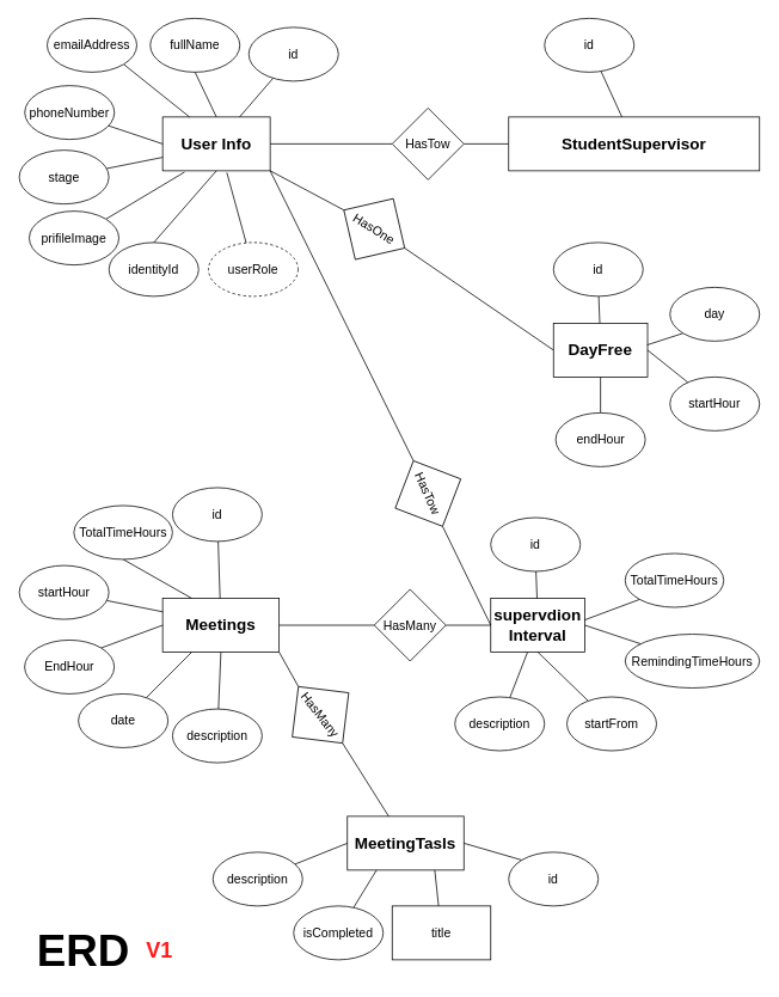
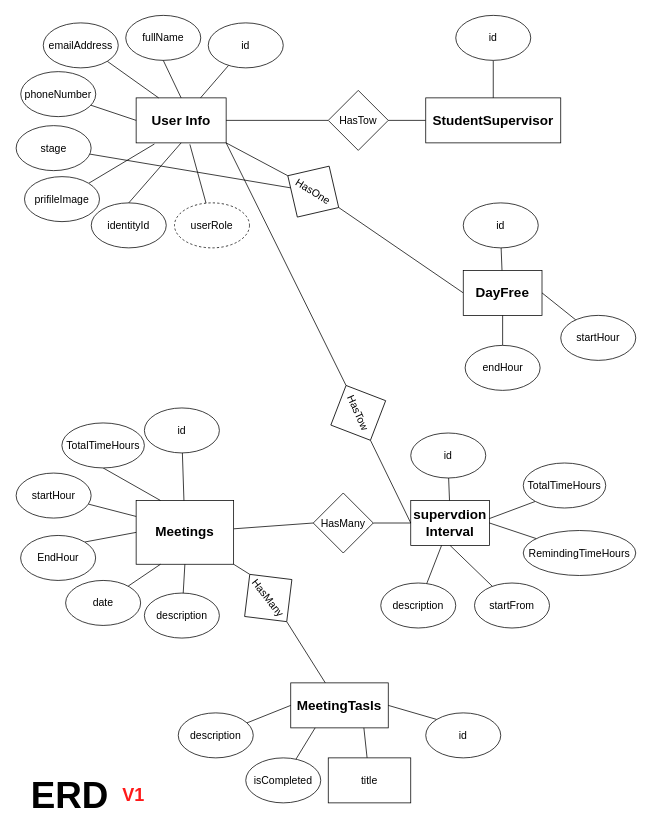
  <mxCell id="0" />
  <mxCell id="1" parent="0" />
  <mxCell id="2" style="edgeStyle=none;rounded=0;orthogonalLoop=1;jettySize=auto;html=1;exitX=1;exitY=1;exitDx=0;exitDy=0;entryX=0;entryY=0.5;entryDx=0;entryDy=0;endArrow=none;endFill=0;fontSize=14;" parent="1" source="3" target="50" edge="1"><mxGeometry relative="1" as="geometry" /></mxCell>
  <mxCell id="3" value="User Info" style="rounded=0;whiteSpace=wrap;html=1;fontStyle=1;fontSize=18;" parent="1" vertex="1"><mxGeometry x="180.85" y="130" width="120" height="60" as="geometry" /></mxCell>
  <mxCell id="4" value="fullName" style="ellipse;whiteSpace=wrap;html=1;fontStyle=0;fontSize=14;" parent="1" vertex="1"><mxGeometry x="167" y="20" width="100" height="60" as="geometry" /></mxCell>
  <mxCell id="5" style="rounded=0;orthogonalLoop=1;jettySize=auto;html=1;exitX=1;exitY=1;exitDx=0;exitDy=0;entryX=0.25;entryY=0;entryDx=0;entryDy=0;fontSize=14;endArrow=none;endFill=0;" parent="1" source="6" target="3" edge="1"><mxGeometry relative="1" as="geometry" /></mxCell>
- <mxCell id="6" value="emailAddress" style="ellipse;whiteSpace=wrap;html=1;fontStyle=0;fontSize=14;" parent="1" vertex="1"><mxGeometry x="52" y="20" width="100" height="60" as="geometry" /></mxCell>
+ <mxCell id="6" value="emailAddress" style="ellipse;whiteSpace=wrap;html=1;fontStyle=0;fontSize=14;" parent="1" vertex="1"><mxGeometry x="57" y="30" width="100" height="60" as="geometry" /></mxCell>
  <mxCell id="7" style="rounded=0;orthogonalLoop=1;jettySize=auto;html=1;entryX=0;entryY=0.5;entryDx=0;entryDy=0;fontSize=14;endArrow=none;endFill=0;" parent="1" source="8" target="3" edge="1"><mxGeometry relative="1" as="geometry" /></mxCell>
  <mxCell id="8" value="phoneNumber" style="ellipse;whiteSpace=wrap;html=1;fontStyle=0;fontSize=14;" parent="1" vertex="1"><mxGeometry x="27" y="95" width="100" height="60" as="geometry" /></mxCell>
- <mxCell id="9" style="rounded=0;orthogonalLoop=1;jettySize=auto;html=1;entryX=0;entryY=0.75;entryDx=0;entryDy=0;fontSize=14;endArrow=none;endFill=0;" parent="1" source="10" target="3" edge="1"><mxGeometry relative="1" as="geometry" /></mxCell>
+ <mxCell id="9" style="rounded=0;orthogonalLoop=1;jettySize=auto;html=1;fontSize=14;endArrow=none;endFill=0;" parent="1" source="10" target="37" edge="1"><mxGeometry relative="1" as="geometry" /></mxCell>
  <mxCell id="10" value="stage" style="ellipse;whiteSpace=wrap;html=1;fontStyle=0;fontSize=14;" parent="1" vertex="1"><mxGeometry x="20.85" y="167" width="100" height="60" as="geometry" /></mxCell>
  <mxCell id="11" style="rounded=0;orthogonalLoop=1;jettySize=auto;html=1;entryX=0.203;entryY=1.025;entryDx=0;entryDy=0;fontSize=14;entryPerimeter=0;endArrow=none;endFill=0;" parent="1" source="12" target="3" edge="1"><mxGeometry relative="1" as="geometry" /></mxCell>
  <mxCell id="12" value="prifileImage" style="ellipse;whiteSpace=wrap;html=1;fontStyle=0;fontSize=14;" parent="1" vertex="1"><mxGeometry x="32" y="235" width="100" height="60" as="geometry" /></mxCell>
  <mxCell id="13" style="rounded=0;orthogonalLoop=1;jettySize=auto;html=1;exitX=0.5;exitY=0;exitDx=0;exitDy=0;entryX=0.5;entryY=1;entryDx=0;entryDy=0;fontSize=14;endArrow=none;endFill=0;" parent="1" source="14" target="3" edge="1"><mxGeometry relative="1" as="geometry" /></mxCell>
  <mxCell id="14" value="identityId" style="ellipse;whiteSpace=wrap;html=1;fontStyle=0;fontSize=14;" parent="1" vertex="1"><mxGeometry x="121" y="270" width="100" height="60" as="geometry" /></mxCell>
  <mxCell id="15" style="rounded=0;orthogonalLoop=1;jettySize=auto;html=1;entryX=0.597;entryY=1.033;entryDx=0;entryDy=0;entryPerimeter=0;fontSize=14;endArrow=none;endFill=0;" parent="1" source="16" target="3" edge="1"><mxGeometry relative="1" as="geometry" /></mxCell>
  <mxCell id="16" value="userRole" style="ellipse;whiteSpace=wrap;html=1;fontStyle=0;fontSize=14;dashed=1;" parent="1" vertex="1"><mxGeometry x="232" y="270" width="100" height="60" as="geometry" /></mxCell>
  <mxCell id="17" value="" style="endArrow=none;html=1;fontSize=14;exitX=0.5;exitY=1;exitDx=0;exitDy=0;entryX=0.5;entryY=0;entryDx=0;entryDy=0;endFill=0;" parent="1" source="4" target="3" edge="1"><mxGeometry width="50" height="50" relative="1" as="geometry"><mxPoint x="110.85" y="240" as="sourcePoint" /><mxPoint x="160.85" y="190" as="targetPoint" /></mxGeometry></mxCell>
  <mxCell id="18" style="edgeStyle=none;rounded=0;orthogonalLoop=1;jettySize=auto;html=1;entryX=1;entryY=0.5;entryDx=0;entryDy=0;endArrow=none;endFill=0;fontSize=14;" parent="1" source="19" target="25" edge="1"><mxGeometry relative="1" as="geometry" /></mxCell>
- <mxCell id="19" value="StudentSupervisor" style="rounded=0;whiteSpace=wrap;html=1;fontStyle=1;fontSize=18;" parent="1" vertex="1"><mxGeometry x="567" y="130" width="280" height="60" as="geometry" /></mxCell>
+ <mxCell id="19" value="StudentSupervisor" style="rounded=0;whiteSpace=wrap;html=1;fontStyle=1;fontSize=18;" parent="1" vertex="1"><mxGeometry x="567" y="130" width="180" height="60" as="geometry" /></mxCell>
  <mxCell id="20" style="rounded=0;orthogonalLoop=1;jettySize=auto;html=1;fontSize=14;endArrow=none;endFill=0;" parent="1" source="21" target="3" edge="1"><mxGeometry relative="1" as="geometry" /></mxCell>
  <mxCell id="21" value="id" style="ellipse;whiteSpace=wrap;html=1;fontStyle=0;fontSize=14;" parent="1" vertex="1"><mxGeometry x="277" y="30" width="100" height="60" as="geometry" /></mxCell>
  <mxCell id="22" style="edgeStyle=none;rounded=0;orthogonalLoop=1;jettySize=auto;html=1;endArrow=none;endFill=0;fontSize=14;" parent="1" source="23" target="19" edge="1"><mxGeometry relative="1" as="geometry" /></mxCell>
  <mxCell id="23" value="id" style="ellipse;whiteSpace=wrap;html=1;fontStyle=0;fontSize=14;" parent="1" vertex="1"><mxGeometry x="607" y="20" width="100" height="60" as="geometry" /></mxCell>
  <mxCell id="24" style="edgeStyle=none;rounded=0;orthogonalLoop=1;jettySize=auto;html=1;entryX=1;entryY=0.5;entryDx=0;entryDy=0;endArrow=none;endFill=0;fontSize=14;exitX=0;exitY=0.5;exitDx=0;exitDy=0;" parent="1" source="25" target="3" edge="1"><mxGeometry relative="1" as="geometry"><mxPoint x="377.004" y="173.846" as="sourcePoint" /></mxGeometry></mxCell>
  <mxCell id="25" value="HasTow" style="rhombus;whiteSpace=wrap;html=1;fontSize=14;" parent="1" vertex="1"><mxGeometry x="437" y="120" width="80" height="80" as="geometry" /></mxCell>
  <mxCell id="26" value="" style="edgeStyle=none;rounded=0;orthogonalLoop=1;jettySize=auto;html=1;endArrow=none;endFill=0;fontSize=14;exitX=0;exitY=0.5;exitDx=0;exitDy=0;entryX=1;entryY=0.5;entryDx=0;entryDy=0;" parent="1" source="27" target="37" edge="1"><mxGeometry relative="1" as="geometry" /></mxCell>
  <mxCell id="27" value="DayFree" style="rounded=0;whiteSpace=wrap;html=1;fontStyle=1;fontSize=18;" parent="1" vertex="1"><mxGeometry x="617" y="360" width="105" height="60" as="geometry" /></mxCell>
  <mxCell id="28" style="edgeStyle=none;rounded=0;orthogonalLoop=1;jettySize=auto;html=1;endArrow=none;endFill=0;fontSize=14;" parent="1" source="29" target="27" edge="1"><mxGeometry relative="1" as="geometry" /></mxCell>
  <mxCell id="29" value="id" style="ellipse;whiteSpace=wrap;html=1;fontStyle=0;fontSize=14;" parent="1" vertex="1"><mxGeometry x="617" y="270" width="100" height="60" as="geometry" /></mxCell>
- <mxCell id="30" style="edgeStyle=none;rounded=0;orthogonalLoop=1;jettySize=auto;html=1;exitX=0;exitY=1;exitDx=0;exitDy=0;entryX=0.997;entryY=0.403;entryDx=0;entryDy=0;entryPerimeter=0;endArrow=none;endFill=0;fontSize=14;" parent="1" source="31" target="27" edge="1"><mxGeometry relative="1" as="geometry" /></mxCell>
- <mxCell id="31" value="day" style="ellipse;whiteSpace=wrap;html=1;fontStyle=0;fontSize=14;" parent="1" vertex="1"><mxGeometry x="747" y="320" width="100" height="60" as="geometry" /></mxCell>
  <mxCell id="32" style="edgeStyle=none;rounded=0;orthogonalLoop=1;jettySize=auto;html=1;endArrow=none;endFill=0;fontSize=14;entryX=1;entryY=0.5;entryDx=0;entryDy=0;" parent="1" source="33" target="27" edge="1"><mxGeometry relative="1" as="geometry"><mxPoint x="712" y="440" as="targetPoint" /></mxGeometry></mxCell>
  <mxCell id="33" value="startHour" style="ellipse;whiteSpace=wrap;html=1;fontStyle=0;fontSize=14;" parent="1" vertex="1"><mxGeometry x="747" y="420" width="100" height="60" as="geometry" /></mxCell>
  <mxCell id="34" style="edgeStyle=none;rounded=0;orthogonalLoop=1;jettySize=auto;html=1;entryX=0.5;entryY=1;entryDx=0;entryDy=0;endArrow=none;endFill=0;fontSize=14;" parent="1" source="35" target="27" edge="1"><mxGeometry relative="1" as="geometry" /></mxCell>
  <mxCell id="35" value="endHour" style="ellipse;whiteSpace=wrap;html=1;fontStyle=0;fontSize=14;" parent="1" vertex="1"><mxGeometry x="619.5" y="460" width="100" height="60" as="geometry" /></mxCell>
  <mxCell id="36" style="edgeStyle=none;rounded=0;orthogonalLoop=1;jettySize=auto;html=1;entryX=1;entryY=1;entryDx=0;entryDy=0;endArrow=none;endFill=0;fontSize=14;exitX=0;exitY=0.5;exitDx=0;exitDy=0;" parent="1" source="37" target="3" edge="1"><mxGeometry relative="1" as="geometry" /></mxCell>
  <mxCell id="37" value="HasOne" style="rhombus;whiteSpace=wrap;html=1;fontSize=14;rotation=32;" parent="1" vertex="1"><mxGeometry x="377" y="215" width="80" height="80" as="geometry" /></mxCell>
  <mxCell id="38" value="supervdion&lt;br&gt;Interval" style="rounded=0;whiteSpace=wrap;html=1;fontStyle=1;fontSize=18;" parent="1" vertex="1"><mxGeometry x="547" y="666.84" width="105" height="60" as="geometry" /></mxCell>
  <mxCell id="39" style="edgeStyle=none;rounded=0;orthogonalLoop=1;jettySize=auto;html=1;endArrow=none;endFill=0;fontSize=14;" parent="1" source="40" target="38" edge="1"><mxGeometry relative="1" as="geometry" /></mxCell>
  <mxCell id="40" value="id" style="ellipse;whiteSpace=wrap;html=1;fontStyle=0;fontSize=14;" parent="1" vertex="1"><mxGeometry x="547" y="576.84" width="100" height="60" as="geometry" /></mxCell>
  <mxCell id="41" style="edgeStyle=none;rounded=0;orthogonalLoop=1;jettySize=auto;html=1;exitX=0;exitY=1;exitDx=0;exitDy=0;entryX=0.997;entryY=0.403;entryDx=0;entryDy=0;entryPerimeter=0;endArrow=none;endFill=0;fontSize=14;" parent="1" source="42" target="38" edge="1"><mxGeometry relative="1" as="geometry" /></mxCell>
  <mxCell id="42" value="TotalTimeHours" style="ellipse;whiteSpace=wrap;html=1;fontStyle=0;fontSize=14;" parent="1" vertex="1"><mxGeometry x="697" y="616.84" width="110" height="60" as="geometry" /></mxCell>
  <mxCell id="43" style="edgeStyle=none;rounded=0;orthogonalLoop=1;jettySize=auto;html=1;endArrow=none;endFill=0;fontSize=14;entryX=1;entryY=0.5;entryDx=0;entryDy=0;" parent="1" source="44" target="38" edge="1"><mxGeometry relative="1" as="geometry"><mxPoint x="642" y="746.84" as="targetPoint" /></mxGeometry></mxCell>
  <mxCell id="44" value="RemindingTimeHours" style="ellipse;whiteSpace=wrap;html=1;fontStyle=0;fontSize=14;" parent="1" vertex="1"><mxGeometry x="697" y="706.84" width="150" height="60" as="geometry" /></mxCell>
  <mxCell id="45" style="edgeStyle=none;rounded=0;orthogonalLoop=1;jettySize=auto;html=1;entryX=0.5;entryY=1;entryDx=0;entryDy=0;endArrow=none;endFill=0;fontSize=14;" parent="1" source="46" target="38" edge="1"><mxGeometry relative="1" as="geometry" /></mxCell>
  <mxCell id="46" value="startFrom" style="ellipse;whiteSpace=wrap;html=1;fontStyle=0;fontSize=14;" parent="1" vertex="1"><mxGeometry x="632" y="776.84" width="100" height="60" as="geometry" /></mxCell>
  <mxCell id="47" style="edgeStyle=none;rounded=0;orthogonalLoop=1;jettySize=auto;html=1;entryX=0.391;entryY=1;entryDx=0;entryDy=0;entryPerimeter=0;endArrow=none;endFill=0;fontSize=14;" parent="1" source="48" target="38" edge="1"><mxGeometry relative="1" as="geometry" /></mxCell>
  <mxCell id="48" value="description" style="ellipse;whiteSpace=wrap;html=1;fontStyle=0;fontSize=14;" parent="1" vertex="1"><mxGeometry x="507" y="776.84" width="100" height="60" as="geometry" /></mxCell>
  <mxCell id="49" style="edgeStyle=none;rounded=0;orthogonalLoop=1;jettySize=auto;html=1;exitX=1;exitY=0.5;exitDx=0;exitDy=0;entryX=0;entryY=0.5;entryDx=0;entryDy=0;endArrow=none;endFill=0;fontSize=14;" parent="1" source="50" target="38" edge="1"><mxGeometry relative="1" as="geometry"><mxPoint x="529.368" y="560.002" as="sourcePoint" /></mxGeometry></mxCell>
  <mxCell id="50" value="HasTow" style="rhombus;whiteSpace=wrap;html=1;fontSize=14;rotation=66;" parent="1" vertex="1"><mxGeometry x="437" y="510" width="80" height="80" as="geometry" /></mxCell>
  <mxCell id="51" style="edgeStyle=none;rounded=0;orthogonalLoop=1;jettySize=auto;html=1;entryX=0;entryY=0.5;entryDx=0;entryDy=0;endArrow=none;endFill=0;fontSize=14;" parent="1" source="53" target="67" edge="1"><mxGeometry relative="1" as="geometry" /></mxCell>
  <mxCell id="52" style="edgeStyle=none;rounded=0;orthogonalLoop=1;jettySize=auto;html=1;exitX=1;exitY=1;exitDx=0;exitDy=0;entryX=0;entryY=0.5;entryDx=0;entryDy=0;endArrow=none;endFill=0;fontSize=14;" parent="1" source="53" target="78" edge="1"><mxGeometry relative="1" as="geometry" /></mxCell>
- <mxCell id="53" value="Meetings" style="rounded=0;whiteSpace=wrap;html=1;fontStyle=1;fontSize=18;" parent="1" vertex="1"><mxGeometry x="180.85" y="666.84" width="130" height="60" as="geometry" /></mxCell>
+ <mxCell id="53" value="Meetings" style="rounded=0;whiteSpace=wrap;html=1;fontStyle=1;fontSize=18;" parent="1" vertex="1"><mxGeometry x="180.85" y="666.84" width="130" height="85" as="geometry" /></mxCell>
  <mxCell id="54" style="edgeStyle=none;rounded=0;orthogonalLoop=1;jettySize=auto;html=1;endArrow=none;endFill=0;fontSize=14;" parent="1" source="55" target="53" edge="1"><mxGeometry relative="1" as="geometry" /></mxCell>
  <mxCell id="55" value="id" style="ellipse;whiteSpace=wrap;html=1;fontStyle=0;fontSize=14;" parent="1" vertex="1"><mxGeometry x="191.85" y="543.42" width="100" height="60" as="geometry" /></mxCell>
  <mxCell id="56" style="edgeStyle=none;rounded=0;orthogonalLoop=1;jettySize=auto;html=1;exitX=0.5;exitY=1;exitDx=0;exitDy=0;entryX=0.25;entryY=0;entryDx=0;entryDy=0;endArrow=none;endFill=0;fontSize=14;" parent="1" source="57" target="53" edge="1"><mxGeometry relative="1" as="geometry" /></mxCell>
  <mxCell id="57" value="TotalTimeHours" style="ellipse;whiteSpace=wrap;html=1;fontStyle=0;fontSize=14;" parent="1" vertex="1"><mxGeometry x="81.85" y="563.42" width="110" height="60" as="geometry" /></mxCell>
  <mxCell id="58" style="edgeStyle=none;rounded=0;orthogonalLoop=1;jettySize=auto;html=1;entryX=0;entryY=0.25;entryDx=0;entryDy=0;endArrow=none;endFill=0;fontSize=14;" parent="1" source="59" target="53" edge="1"><mxGeometry relative="1" as="geometry" /></mxCell>
  <mxCell id="59" value="startHour" style="ellipse;whiteSpace=wrap;html=1;fontStyle=0;fontSize=14;" parent="1" vertex="1"><mxGeometry x="20.85" y="630.26" width="100" height="60" as="geometry" /></mxCell>
  <mxCell id="60" style="edgeStyle=none;rounded=0;orthogonalLoop=1;jettySize=auto;html=1;entryX=0.5;entryY=1;entryDx=0;entryDy=0;endArrow=none;endFill=0;fontSize=14;" parent="1" source="61" target="53" edge="1"><mxGeometry relative="1" as="geometry" /></mxCell>
  <mxCell id="61" value="description" style="ellipse;whiteSpace=wrap;html=1;fontStyle=0;fontSize=14;" parent="1" vertex="1"><mxGeometry x="191.85" y="790.26" width="100" height="60" as="geometry" /></mxCell>
  <mxCell id="62" style="edgeStyle=none;rounded=0;orthogonalLoop=1;jettySize=auto;html=1;exitX=1;exitY=0;exitDx=0;exitDy=0;entryX=0;entryY=0.5;entryDx=0;entryDy=0;endArrow=none;endFill=0;fontSize=14;" parent="1" source="63" target="53" edge="1"><mxGeometry relative="1" as="geometry" /></mxCell>
  <mxCell id="63" value="EndHour" style="ellipse;whiteSpace=wrap;html=1;fontStyle=0;fontSize=14;" parent="1" vertex="1"><mxGeometry x="26.85" y="713.42" width="100" height="60" as="geometry" /></mxCell>
  <mxCell id="64" style="edgeStyle=none;rounded=0;orthogonalLoop=1;jettySize=auto;html=1;entryX=0.25;entryY=1;entryDx=0;entryDy=0;endArrow=none;endFill=0;fontSize=14;" parent="1" source="65" target="53" edge="1"><mxGeometry relative="1" as="geometry" /></mxCell>
  <mxCell id="65" value="date" style="ellipse;whiteSpace=wrap;html=1;fontStyle=0;fontSize=14;" parent="1" vertex="1"><mxGeometry x="86.85" y="773.42" width="100" height="60" as="geometry" /></mxCell>
  <mxCell id="66" style="edgeStyle=none;rounded=0;orthogonalLoop=1;jettySize=auto;html=1;entryX=0;entryY=0.5;entryDx=0;entryDy=0;endArrow=none;endFill=0;fontSize=14;" parent="1" source="67" target="38" edge="1"><mxGeometry relative="1" as="geometry" /></mxCell>
  <mxCell id="67" value="HasMany" style="rhombus;whiteSpace=wrap;html=1;fontSize=14;" parent="1" vertex="1"><mxGeometry x="417" y="656.84" width="80" height="80" as="geometry" /></mxCell>
  <mxCell id="68" style="edgeStyle=none;rounded=0;orthogonalLoop=1;jettySize=auto;html=1;entryX=1;entryY=0.5;entryDx=0;entryDy=0;endArrow=none;endFill=0;fontSize=14;" parent="1" source="69" target="78" edge="1"><mxGeometry relative="1" as="geometry" /></mxCell>
  <mxCell id="69" value="MeetingTasls" style="rounded=0;whiteSpace=wrap;html=1;fontStyle=1;fontSize=18;" parent="1" vertex="1"><mxGeometry x="387" y="910" width="130" height="60" as="geometry" /></mxCell>
  <mxCell id="70" style="edgeStyle=none;rounded=0;orthogonalLoop=1;jettySize=auto;html=1;exitX=0;exitY=0;exitDx=0;exitDy=0;entryX=1;entryY=0.5;entryDx=0;entryDy=0;endArrow=none;endFill=0;fontSize=14;" parent="1" source="71" target="69" edge="1"><mxGeometry relative="1" as="geometry" /></mxCell>
  <mxCell id="71" value="id" style="ellipse;whiteSpace=wrap;html=1;fontStyle=0;fontSize=14;" parent="1" vertex="1"><mxGeometry x="567" y="950" width="100" height="60" as="geometry" /></mxCell>
  <mxCell id="72" style="edgeStyle=none;rounded=0;orthogonalLoop=1;jettySize=auto;html=1;entryX=0.75;entryY=1;entryDx=0;entryDy=0;endArrow=none;endFill=0;fontSize=14;" parent="1" source="73" target="69" edge="1"><mxGeometry relative="1" as="geometry" /></mxCell>
  <mxCell id="73" value="title" style="whiteSpace=wrap;html=1;fontStyle=0;fontSize=14;rounded=0;" parent="1" vertex="1"><mxGeometry x="437" y="1010" width="110" height="60" as="geometry" /></mxCell>
  <mxCell id="74" style="edgeStyle=none;rounded=0;orthogonalLoop=1;jettySize=auto;html=1;entryX=0;entryY=0.5;entryDx=0;entryDy=0;endArrow=none;endFill=0;fontSize=14;" parent="1" source="75" target="69" edge="1"><mxGeometry relative="1" as="geometry" /></mxCell>
  <mxCell id="75" value="description" style="ellipse;whiteSpace=wrap;html=1;fontStyle=0;fontSize=14;" parent="1" vertex="1"><mxGeometry x="237" y="950" width="100" height="60" as="geometry" /></mxCell>
  <mxCell id="76" style="edgeStyle=none;rounded=0;orthogonalLoop=1;jettySize=auto;html=1;entryX=0.25;entryY=1;entryDx=0;entryDy=0;endArrow=none;endFill=0;fontSize=14;" parent="1" source="77" target="69" edge="1"><mxGeometry relative="1" as="geometry" /></mxCell>
  <mxCell id="77" value="isCompleted" style="ellipse;whiteSpace=wrap;html=1;fontStyle=0;fontSize=14;" parent="1" vertex="1"><mxGeometry x="327" y="1010" width="100" height="60" as="geometry" /></mxCell>
  <mxCell id="78" value="HasMany" style="rhombus;whiteSpace=wrap;html=1;fontSize=14;rotation=52;direction=east;" parent="1" vertex="1"><mxGeometry x="317" y="756.84" width="80" height="80" as="geometry" /></mxCell>
  <mxCell id="79" value="ERD" style="text;html=1;align=center;verticalAlign=middle;resizable=0;points=[];autosize=1;fontSize=49;fontStyle=1" vertex="1" parent="1"><mxGeometry x="32" y="1030" width="120" height="60" as="geometry" /></mxCell>
  <mxCell id="80" value="&lt;font style=&quot;font-size: 24px&quot; color=&quot;#ff1919&quot;&gt;&lt;b&gt;V1&lt;/b&gt;&lt;/font&gt;" style="text;html=1;align=center;verticalAlign=middle;resizable=0;points=[];autosize=1;" vertex="1" parent="1"><mxGeometry x="152" y="1050" width="50" height="20" as="geometry" /></mxCell>
